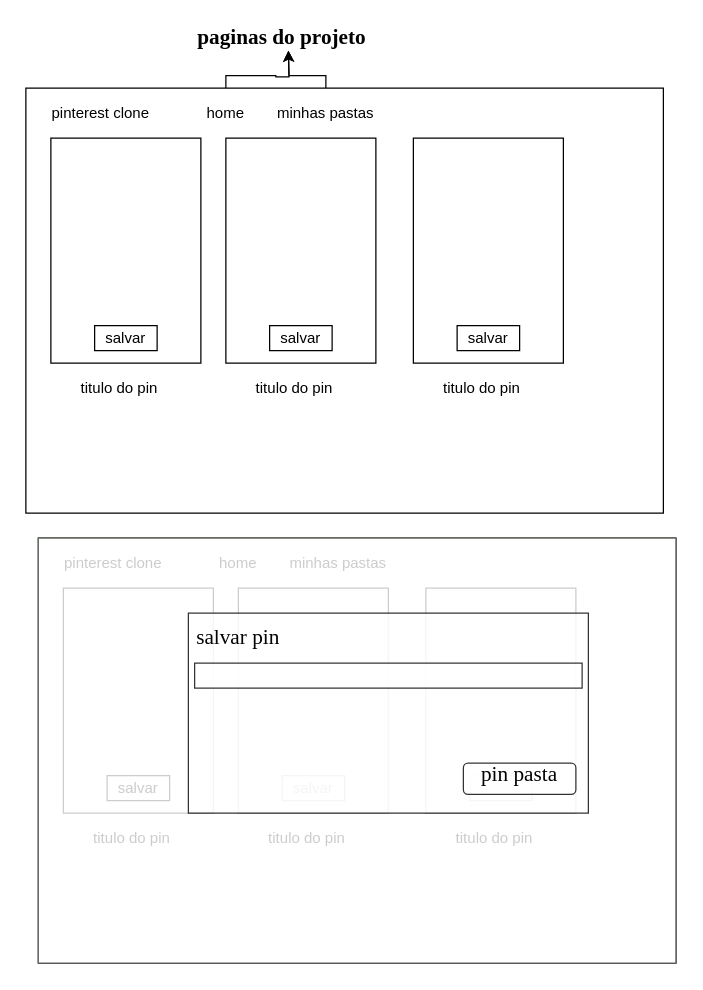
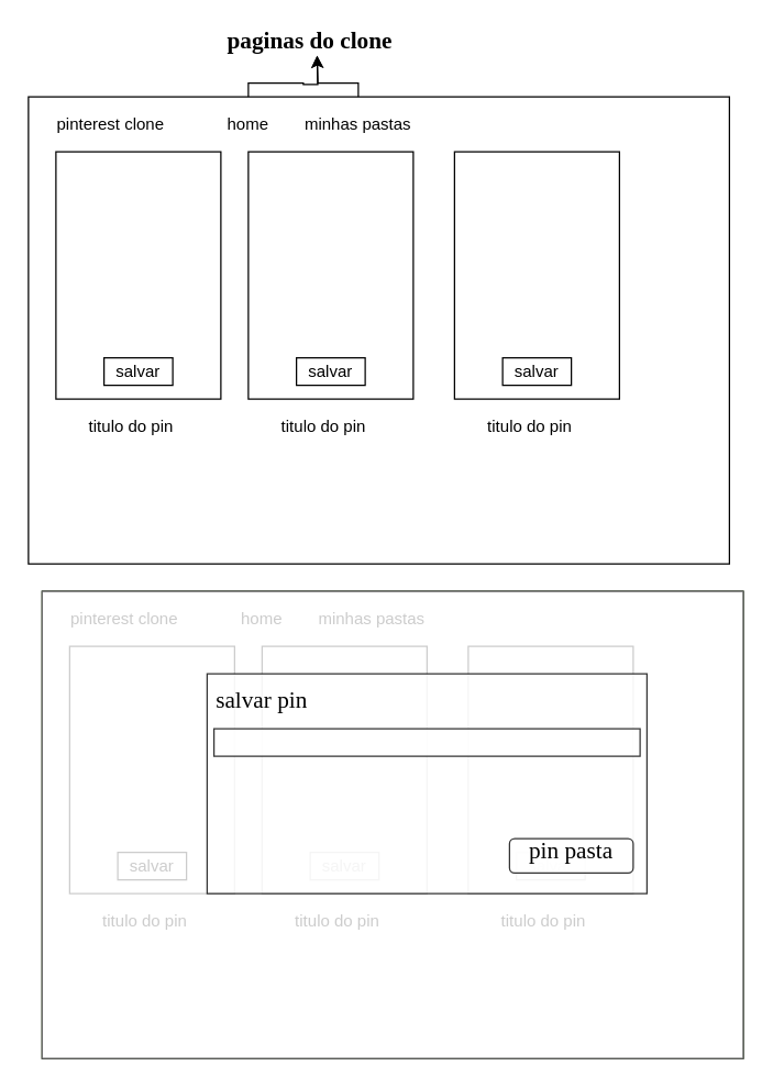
  <mxCell id="0" />
  <mxCell id="1" parent="0" />
  <mxCell id="2" style="edgeStyle=orthogonalEdgeStyle;rounded=0;orthogonalLoop=1;jettySize=auto;html=1;exitX=0.5;exitY=0;exitDx=0;exitDy=0;" edge="1" parent="1" source="8"><mxGeometry relative="1" as="geometry"><mxPoint x="230" y="40" as="targetPoint" /></mxGeometry></mxCell>
  <mxCell id="3" style="edgeStyle=orthogonalEdgeStyle;rounded=0;orthogonalLoop=1;jettySize=auto;html=1;exitX=0.5;exitY=0;exitDx=0;exitDy=0;" edge="1" parent="1" source="9"><mxGeometry relative="1" as="geometry"><mxPoint x="230" y="40" as="targetPoint" /></mxGeometry></mxCell>
- <mxCell id="4" value="paginas do projeto" style="text;html=1;strokeColor=none;fillColor=none;align=center;verticalAlign=middle;whiteSpace=wrap;rounded=0;fontStyle=1;fontFamily=Times New Roman;fontSize=17;" vertex="1" parent="1"><mxGeometry x="150" y="20" width="150" height="20" as="geometry" /></mxCell>
+ <mxCell id="4" value="paginas do clone" style="text;html=1;strokeColor=none;fillColor=none;align=center;verticalAlign=middle;whiteSpace=wrap;rounded=0;fontStyle=1;fontFamily=Times New Roman;fontSize=17;" vertex="1" parent="1"><mxGeometry x="150" y="20" width="150" height="20" as="geometry" /></mxCell>
  <mxCell id="5" value="" style="group" vertex="1" connectable="0" parent="1"><mxGeometry x="20" y="70" width="510" height="340" as="geometry" /></mxCell>
  <mxCell id="6" value="" style="rounded=0;whiteSpace=wrap;html=1;" vertex="1" parent="5"><mxGeometry width="510" height="340" as="geometry" /></mxCell>
  <mxCell id="7" value="pinterest clone" style="text;html=1;strokeColor=none;fillColor=none;align=center;verticalAlign=middle;whiteSpace=wrap;rounded=0;" vertex="1" parent="5"><mxGeometry y="10" width="120" height="20" as="geometry" /></mxCell>
  <mxCell id="8" value="home" style="text;html=1;strokeColor=none;fillColor=none;align=center;verticalAlign=middle;whiteSpace=wrap;rounded=0;" vertex="1" parent="5"><mxGeometry x="140" y="10" width="40" height="20" as="geometry" /></mxCell>
  <mxCell id="9" value="minhas pastas" style="text;html=1;strokeColor=none;fillColor=none;align=center;verticalAlign=middle;whiteSpace=wrap;rounded=0;" vertex="1" parent="5"><mxGeometry x="180" y="10" width="120" height="20" as="geometry" /></mxCell>
  <mxCell id="10" value="" style="group" vertex="1" connectable="0" parent="5"><mxGeometry x="160" y="40" width="120" height="210" as="geometry" /></mxCell>
  <mxCell id="11" value="" style="rounded=0;whiteSpace=wrap;html=1;" vertex="1" parent="10"><mxGeometry width="120" height="180" as="geometry" /></mxCell>
  <mxCell id="12" value="" style="rounded=0;whiteSpace=wrap;html=1;" vertex="1" parent="10"><mxGeometry x="35" y="150" width="50" height="20" as="geometry" /></mxCell>
  <mxCell id="13" value="titulo do pin" style="text;html=1;strokeColor=none;fillColor=none;align=center;verticalAlign=middle;whiteSpace=wrap;rounded=0;" vertex="1" parent="10"><mxGeometry x="10" y="190" width="90" height="20" as="geometry" /></mxCell>
  <mxCell id="14" value="salvar" style="text;html=1;strokeColor=none;fillColor=none;align=center;verticalAlign=middle;whiteSpace=wrap;rounded=0;" vertex="1" parent="10"><mxGeometry x="40" y="150" width="40" height="20" as="geometry" /></mxCell>
  <mxCell id="15" value="" style="group" vertex="1" connectable="0" parent="5"><mxGeometry x="310" y="40" width="120" height="210" as="geometry" /></mxCell>
  <mxCell id="16" value="" style="rounded=0;whiteSpace=wrap;html=1;" vertex="1" parent="15"><mxGeometry width="120" height="180" as="geometry" /></mxCell>
  <mxCell id="17" value="" style="rounded=0;whiteSpace=wrap;html=1;" vertex="1" parent="15"><mxGeometry x="35" y="150" width="50" height="20" as="geometry" /></mxCell>
  <mxCell id="18" value="titulo do pin" style="text;html=1;strokeColor=none;fillColor=none;align=center;verticalAlign=middle;whiteSpace=wrap;rounded=0;" vertex="1" parent="15"><mxGeometry x="10" y="190" width="90" height="20" as="geometry" /></mxCell>
  <mxCell id="19" value="salvar" style="text;html=1;strokeColor=none;fillColor=none;align=center;verticalAlign=middle;whiteSpace=wrap;rounded=0;" vertex="1" parent="15"><mxGeometry x="40" y="150" width="40" height="20" as="geometry" /></mxCell>
  <mxCell id="20" value="" style="group" vertex="1" connectable="0" parent="5"><mxGeometry x="20" y="40" width="120" height="210" as="geometry" /></mxCell>
  <mxCell id="21" value="" style="group" vertex="1" connectable="0" parent="20"><mxGeometry width="120" height="210" as="geometry" /></mxCell>
  <mxCell id="22" value="" style="rounded=0;whiteSpace=wrap;html=1;" vertex="1" parent="21"><mxGeometry width="120" height="180" as="geometry" /></mxCell>
  <mxCell id="23" value="" style="rounded=0;whiteSpace=wrap;html=1;" vertex="1" parent="21"><mxGeometry x="35" y="150" width="50" height="20" as="geometry" /></mxCell>
  <mxCell id="24" value="titulo do pin" style="text;html=1;strokeColor=none;fillColor=none;align=center;verticalAlign=middle;whiteSpace=wrap;rounded=0;" vertex="1" parent="21"><mxGeometry x="10" y="190" width="90" height="20" as="geometry" /></mxCell>
  <mxCell id="25" value="salvar" style="text;html=1;strokeColor=none;fillColor=none;align=center;verticalAlign=middle;whiteSpace=wrap;rounded=0;" vertex="1" parent="21"><mxGeometry x="40" y="150" width="40" height="20" as="geometry" /></mxCell>
  <mxCell id="26" value="" style="group;fillColor=#d5e8d4;strokeColor=#82b366;gradientColor=none;" vertex="1" connectable="0" parent="1"><mxGeometry x="30" y="430" width="510" height="340" as="geometry" /></mxCell>
  <mxCell id="27" value="" style="rounded=0;whiteSpace=wrap;html=1;" vertex="1" parent="26"><mxGeometry width="510" height="340" as="geometry" /></mxCell>
  <mxCell id="28" value="pinterest clone" style="text;html=1;strokeColor=none;fillColor=none;align=center;verticalAlign=middle;whiteSpace=wrap;rounded=0;" vertex="1" parent="26"><mxGeometry y="10" width="120" height="20" as="geometry" /></mxCell>
  <mxCell id="29" value="home" style="text;html=1;strokeColor=none;fillColor=none;align=center;verticalAlign=middle;whiteSpace=wrap;rounded=0;" vertex="1" parent="26"><mxGeometry x="140" y="10" width="40" height="20" as="geometry" /></mxCell>
  <mxCell id="30" value="minhas pastas" style="text;html=1;strokeColor=none;fillColor=none;align=center;verticalAlign=middle;whiteSpace=wrap;rounded=0;" vertex="1" parent="26"><mxGeometry x="180" y="10" width="120" height="20" as="geometry" /></mxCell>
  <mxCell id="31" value="" style="group" vertex="1" connectable="0" parent="26"><mxGeometry x="160" y="40" width="120" height="210" as="geometry" /></mxCell>
  <mxCell id="32" value="" style="rounded=0;whiteSpace=wrap;html=1;" vertex="1" parent="31"><mxGeometry width="120" height="180" as="geometry" /></mxCell>
  <mxCell id="33" value="" style="rounded=0;whiteSpace=wrap;html=1;" vertex="1" parent="31"><mxGeometry x="35" y="150" width="50" height="20" as="geometry" /></mxCell>
  <mxCell id="34" value="titulo do pin" style="text;html=1;strokeColor=none;fillColor=none;align=center;verticalAlign=middle;whiteSpace=wrap;rounded=0;" vertex="1" parent="31"><mxGeometry x="10" y="190" width="90" height="20" as="geometry" /></mxCell>
  <mxCell id="35" value="salvar" style="text;html=1;strokeColor=none;fillColor=none;align=center;verticalAlign=middle;whiteSpace=wrap;rounded=0;" vertex="1" parent="31"><mxGeometry x="40" y="150" width="40" height="20" as="geometry" /></mxCell>
  <mxCell id="36" value="" style="group" vertex="1" connectable="0" parent="26"><mxGeometry x="310" y="40" width="120" height="210" as="geometry" /></mxCell>
  <mxCell id="37" value="" style="rounded=0;whiteSpace=wrap;html=1;" vertex="1" parent="36"><mxGeometry width="120" height="180" as="geometry" /></mxCell>
  <mxCell id="38" value="" style="rounded=0;whiteSpace=wrap;html=1;" vertex="1" parent="36"><mxGeometry x="35" y="150" width="50" height="20" as="geometry" /></mxCell>
  <mxCell id="39" value="titulo do pin" style="text;html=1;strokeColor=none;fillColor=none;align=center;verticalAlign=middle;whiteSpace=wrap;rounded=0;" vertex="1" parent="36"><mxGeometry x="10" y="190" width="90" height="20" as="geometry" /></mxCell>
  <mxCell id="40" value="salvar" style="text;html=1;strokeColor=none;fillColor=none;align=center;verticalAlign=middle;whiteSpace=wrap;rounded=0;" vertex="1" parent="36"><mxGeometry x="40" y="150" width="40" height="20" as="geometry" /></mxCell>
  <mxCell id="41" value="" style="group" vertex="1" connectable="0" parent="26"><mxGeometry x="20" y="40" width="120" height="210" as="geometry" /></mxCell>
  <mxCell id="42" value="" style="group" vertex="1" connectable="0" parent="41"><mxGeometry width="120" height="210" as="geometry" /></mxCell>
  <mxCell id="43" value="" style="rounded=0;whiteSpace=wrap;html=1;" vertex="1" parent="42"><mxGeometry width="120" height="180" as="geometry" /></mxCell>
  <mxCell id="44" value="" style="rounded=0;whiteSpace=wrap;html=1;" vertex="1" parent="42"><mxGeometry x="35" y="150" width="50" height="20" as="geometry" /></mxCell>
  <mxCell id="45" value="titulo do pin" style="text;html=1;strokeColor=none;fillColor=none;align=center;verticalAlign=middle;whiteSpace=wrap;rounded=0;" vertex="1" parent="42"><mxGeometry x="10" y="190" width="90" height="20" as="geometry" /></mxCell>
  <mxCell id="46" value="salvar" style="text;html=1;strokeColor=none;fillColor=none;align=center;verticalAlign=middle;whiteSpace=wrap;rounded=0;" vertex="1" parent="42"><mxGeometry x="40" y="150" width="40" height="20" as="geometry" /></mxCell>
  <mxCell id="47" value="" style="rounded=0;whiteSpace=wrap;html=1;fontFamily=Times New Roman;fontSize=17;fillColor=#ffffff;strokeColor=#666666;fontColor=#333333;opacity=80;" vertex="1" parent="26"><mxGeometry width="510" height="340" as="geometry" /></mxCell>
  <mxCell id="48" value="" style="rounded=0;whiteSpace=wrap;html=1;fillColor=#ffffff;gradientColor=none;fontFamily=Times New Roman;fontSize=17;opacity=80;" vertex="1" parent="26"><mxGeometry x="120" y="60" width="320" height="160" as="geometry" /></mxCell>
  <mxCell id="49" value="salvar pin" style="text;html=1;strokeColor=none;fillColor=none;align=center;verticalAlign=middle;whiteSpace=wrap;rounded=0;fontFamily=Times New Roman;fontSize=17;opacity=80;" vertex="1" parent="26"><mxGeometry x="110" y="70" width="100" height="20" as="geometry" /></mxCell>
  <mxCell id="50" value="" style="rounded=1;whiteSpace=wrap;html=1;fillColor=#ffffff;gradientColor=none;fontFamily=Times New Roman;fontSize=17;opacity=80;" vertex="1" parent="26"><mxGeometry x="340" y="180" width="90" height="25" as="geometry" /></mxCell>
  <mxCell id="51" value="" style="rounded=0;whiteSpace=wrap;html=1;fillColor=#ffffff;gradientColor=none;fontFamily=Times New Roman;fontSize=17;opacity=80;" vertex="1" parent="26"><mxGeometry x="125" y="100" width="310" height="20" as="geometry" /></mxCell>
  <mxCell id="52" value="pin pasta" style="text;html=1;strokeColor=none;fillColor=none;align=center;verticalAlign=middle;whiteSpace=wrap;rounded=0;fontFamily=Times New Roman;fontSize=17;opacity=80;" vertex="1" parent="26"><mxGeometry x="325" y="180" width="120" height="20" as="geometry" /></mxCell>
